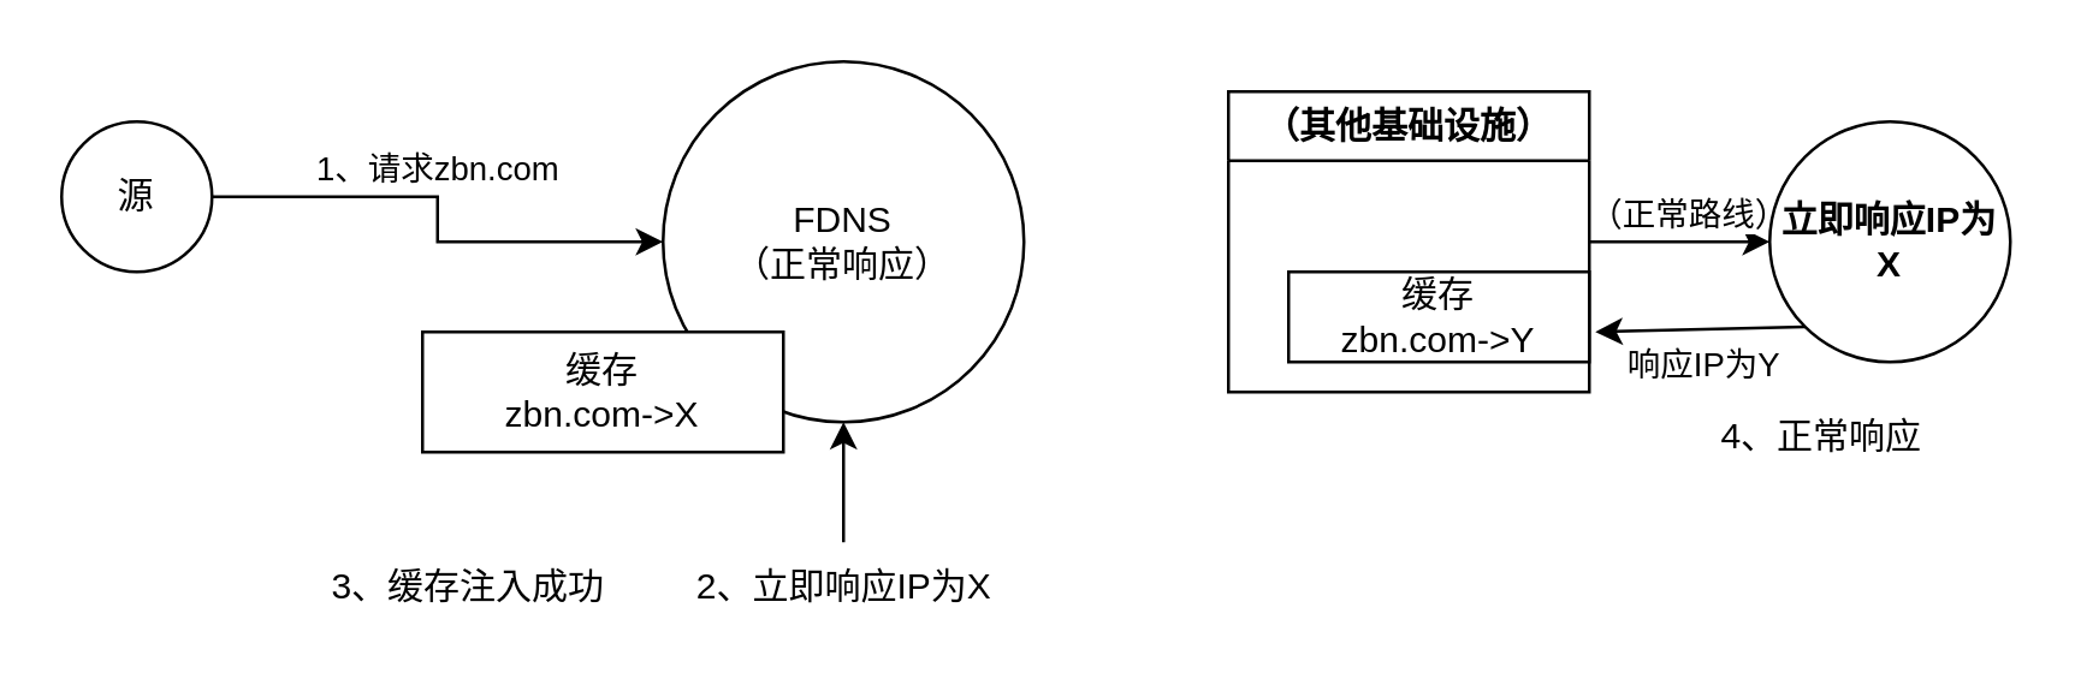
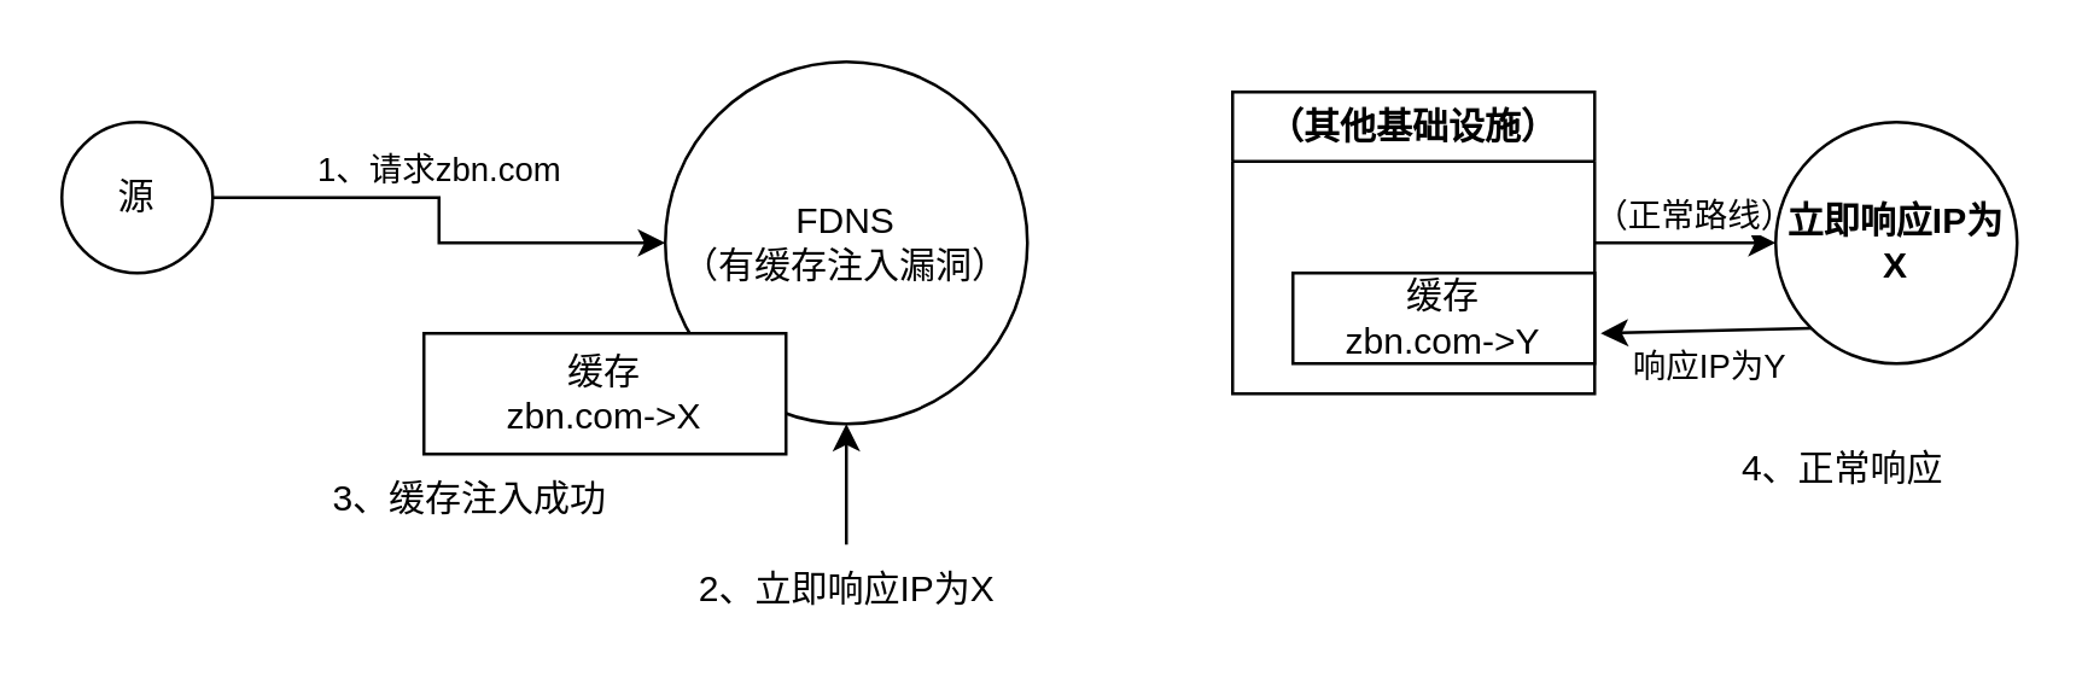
  <mxCell id="0" />
  <mxCell id="1" parent="0" />
  <mxCell id="2" value="" style="edgeStyle=orthogonalEdgeStyle;rounded=0;orthogonalLoop=1;jettySize=auto;html=1;" edge="1" parent="1" source="4" target="5"><mxGeometry relative="1" as="geometry" /></mxCell>
  <mxCell id="3" value="1、请求zbn.com" style="edgeLabel;html=1;align=center;verticalAlign=middle;resizable=0;points=[];" vertex="1" connectable="0" parent="2"><mxGeometry x="-0.225" y="3" relative="1" as="geometry"><mxPoint x="10" y="-7" as="offset" /></mxGeometry></mxCell>
  <mxCell id="4" value="源" style="ellipse;whiteSpace=wrap;html=1;aspect=fixed;" vertex="1" parent="1"><mxGeometry x="20" y="40" width="50" height="50" as="geometry" /></mxCell>
- <mxCell id="5" value="FDNS&lt;br&gt;（正常响应）" style="ellipse;whiteSpace=wrap;html=1;aspect=fixed;" vertex="1" parent="1"><mxGeometry x="220" y="20" width="120" height="120" as="geometry" /></mxCell>
+ <mxCell id="5" value="FDNS&lt;br&gt;（有缓存注入漏洞）" style="ellipse;whiteSpace=wrap;html=1;aspect=fixed;" vertex="1" parent="1"><mxGeometry x="220" y="20" width="120" height="120" as="geometry" /></mxCell>
  <mxCell id="6" value="" style="edgeStyle=orthogonalEdgeStyle;rounded=0;orthogonalLoop=1;jettySize=auto;html=1;" edge="1" parent="1" source="8" target="16"><mxGeometry relative="1" as="geometry" /></mxCell>
  <mxCell id="7" value="（正常路线）" style="edgeLabel;html=1;align=center;verticalAlign=middle;resizable=0;points=[];" vertex="1" connectable="0" parent="6"><mxGeometry x="-0.3" y="1" relative="1" as="geometry"><mxPoint x="11" y="-9" as="offset" /></mxGeometry></mxCell>
  <mxCell id="8" value="（其他基础设施）" style="swimlane;whiteSpace=wrap;html=1;" vertex="1" parent="1"><mxGeometry x="408" y="30" width="120" height="100" as="geometry" /></mxCell>
  <mxCell id="9" value="缓存&lt;br&gt;zbn.com-&amp;gt;Y" style="rounded=0;whiteSpace=wrap;html=1;" vertex="1" parent="8"><mxGeometry x="20" y="60" width="100" height="30" as="geometry" /></mxCell>
  <mxCell id="10" style="edgeStyle=orthogonalEdgeStyle;rounded=0;orthogonalLoop=1;jettySize=auto;html=1;" edge="1" parent="1" source="11" target="5"><mxGeometry relative="1" as="geometry" /></mxCell>
  <mxCell id="11" value="2、立即响应IP为X" style="text;html=1;align=center;verticalAlign=middle;resizable=0;points=[];autosize=1;strokeColor=none;fillColor=none;" vertex="1" parent="1"><mxGeometry x="220" y="180" width="120" height="30" as="geometry" /></mxCell>
  <mxCell id="12" value="缓存&lt;br&gt;zbn.com-&amp;gt;X" style="rounded=0;whiteSpace=wrap;html=1;" vertex="1" parent="1"><mxGeometry x="140" y="110" width="120" height="40" as="geometry" /></mxCell>
- <mxCell id="13" value="3、缓存注入成功" style="text;html=1;align=center;verticalAlign=middle;resizable=0;points=[];autosize=1;strokeColor=none;fillColor=none;" vertex="1" parent="1"><mxGeometry x="100" y="180" width="110" height="30" as="geometry" /></mxCell>
+ <mxCell id="13" value="3、缓存注入成功" style="text;html=1;align=center;verticalAlign=middle;resizable=0;points=[];autosize=1;strokeColor=none;fillColor=none;" vertex="1" parent="1"><mxGeometry x="100" y="150" width="110" height="30" as="geometry" /></mxCell>
  <mxCell id="14" style="rounded=0;orthogonalLoop=1;jettySize=auto;html=1;exitX=0;exitY=1;exitDx=0;exitDy=0;" edge="1" parent="1" source="16"><mxGeometry relative="1" as="geometry"><mxPoint x="530" y="110" as="targetPoint" /></mxGeometry></mxCell>
  <mxCell id="15" value="响应IP为Y" style="edgeLabel;html=1;align=center;verticalAlign=middle;resizable=0;points=[];" vertex="1" connectable="0" parent="14"><mxGeometry x="-0.031" y="2" relative="1" as="geometry"><mxPoint y="9" as="offset" /></mxGeometry></mxCell>
  <mxCell id="16" value="立即响应IP为X" style="ellipse;whiteSpace=wrap;html=1;fontStyle=1;startSize=23;" vertex="1" parent="1"><mxGeometry x="588" y="40" width="80" height="80" as="geometry" /></mxCell>
- <mxCell id="17" value="4、正常响应" style="text;html=1;align=center;verticalAlign=middle;resizable=0;points=[];autosize=1;strokeColor=none;fillColor=none;" vertex="1" parent="1"><mxGeometry x="560" y="130" width="90" height="30" as="geometry" /></mxCell>
+ <mxCell id="17" value="4、正常响应" style="text;html=1;align=center;verticalAlign=middle;resizable=0;points=[];autosize=1;strokeColor=none;fillColor=none;" vertex="1" parent="1"><mxGeometry x="565" y="140" width="90" height="30" as="geometry" /></mxCell>
